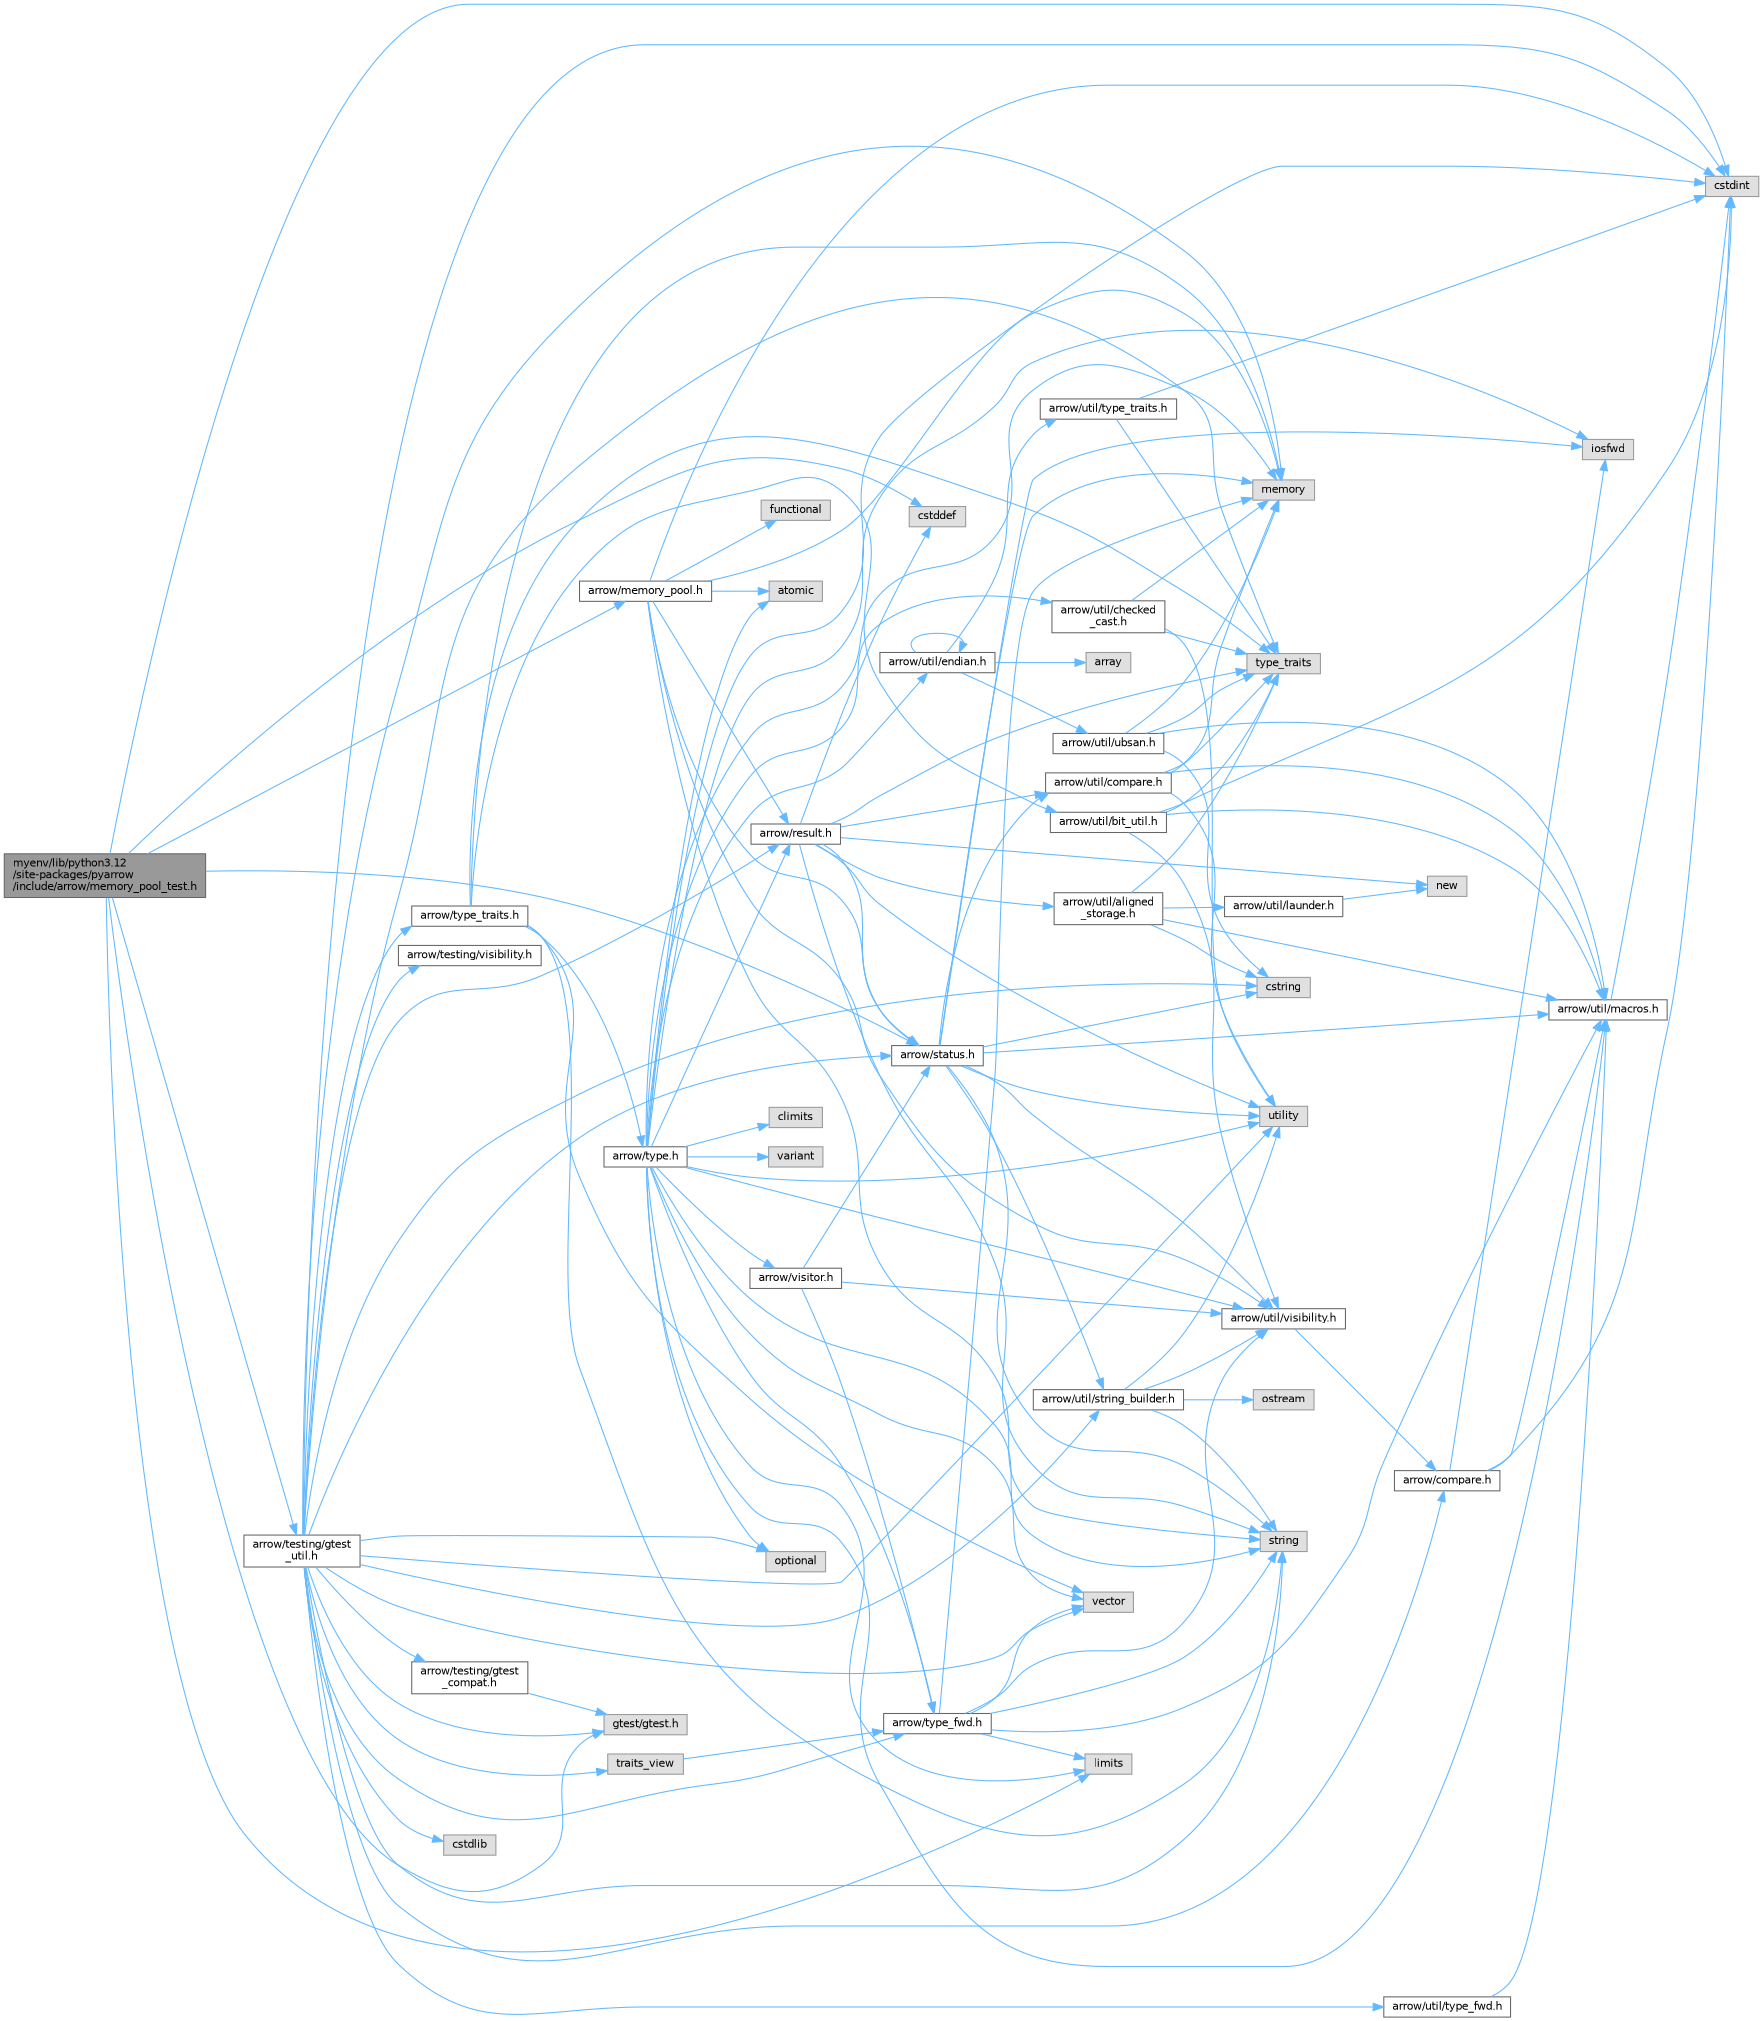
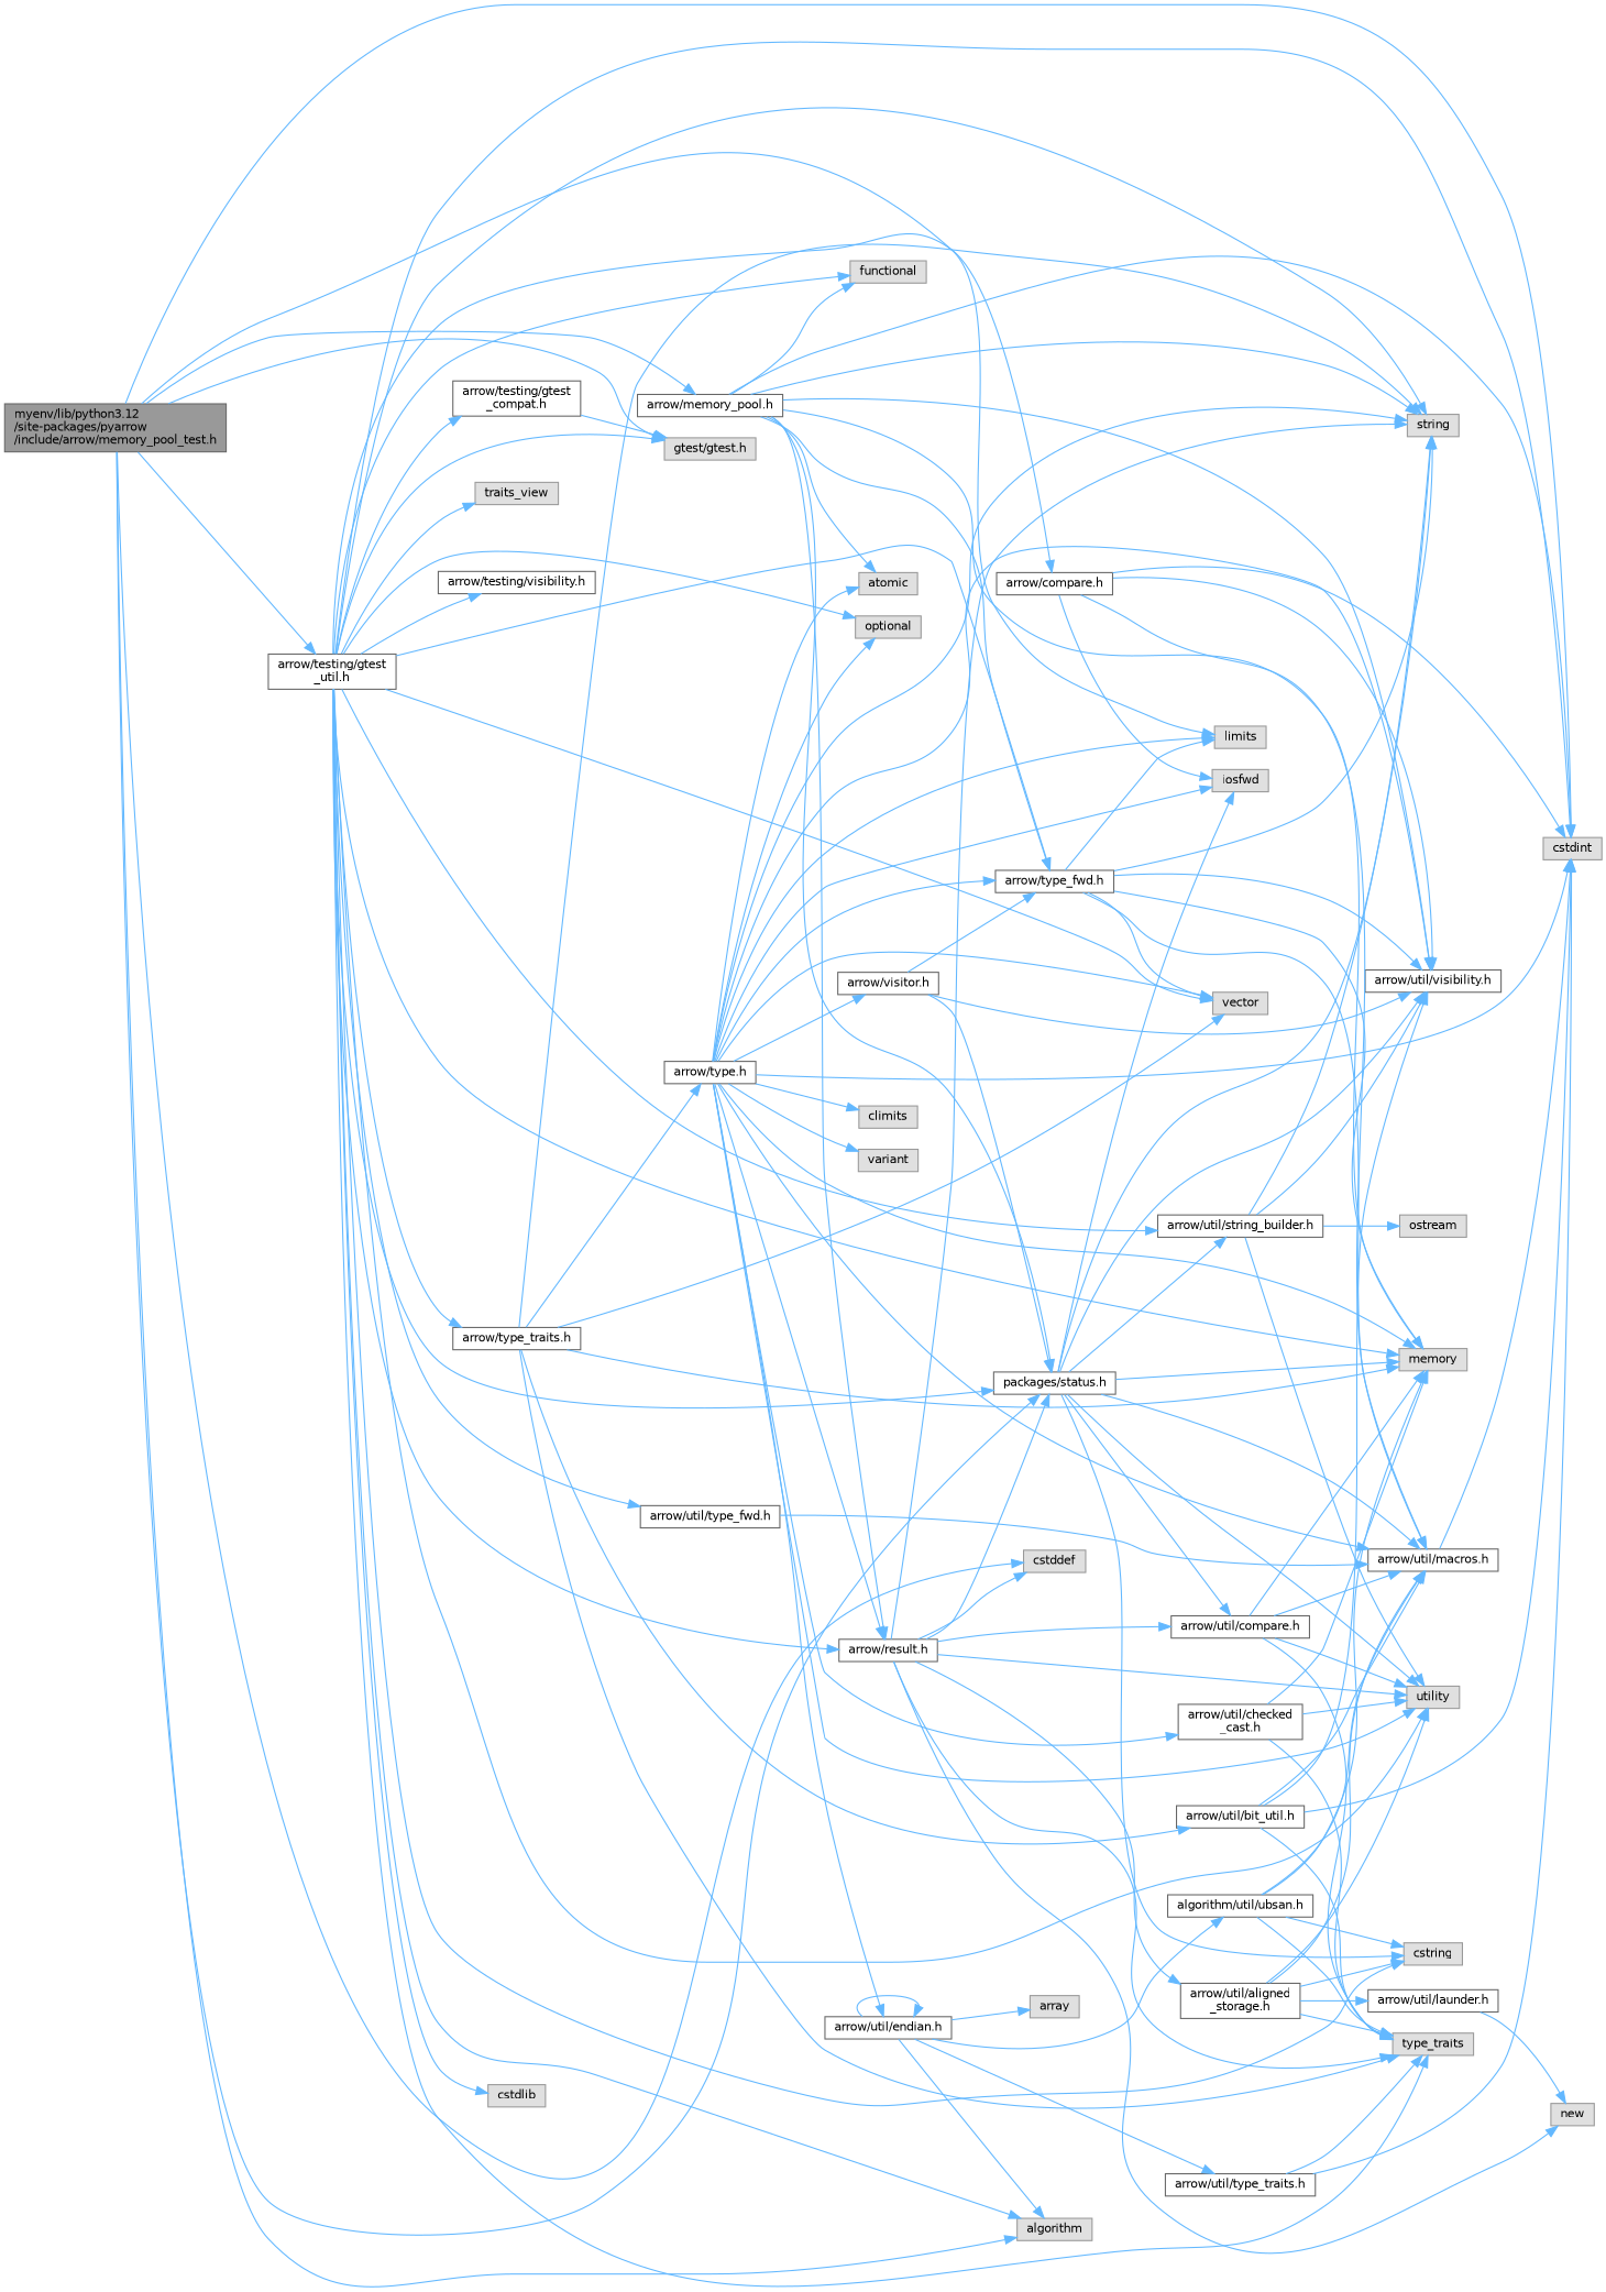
  digraph {
    rankdir=LR
    node [color=grey40 fillcolor=white fontname=Helvetica fontsize=10 shape=box style=filled]
    edge [color=steelblue1 fontname=Helvetica fontsize=10 labelfontname=Helvetica labelfontsize=10 style=solid]
    n1 [color=gray40 fillcolor=grey60 fontcolor=black height=0.2 label="myenv/lib/python3.12\l/site-packages/pyarrow\l/include/arrow/memory_pool_test.h" width=0.4]
+   n2 [color=grey60 fillcolor="#E0E0E0" height=0.2 label=algorithm width=0.4]
    n3 [color=grey60 fillcolor="#E0E0E0" height=0.2 label=cstddef width=0.4]
    n4 [color=grey60 fillcolor="#E0E0E0" height=0.2 label=cstdint width=0.4]
    n5 [color=grey60 fillcolor="#E0E0E0" height=0.2 label=limits width=0.4]
    n6 [color=grey60 fillcolor="#E0E0E0" height=0.2 label="gtest/gtest.h" width=0.4]
    n7 [height=0.2 label="arrow/memory_pool.h" width=0.4]
-   n8 [height=0.2 label="arrow/status.h" width=0.4]
+   n8 [height=0.2 label="packages/status.h" width=0.4]
    n9 [height=0.2 label="arrow/testing/gtest\l_util.h" width=0.4]
    n10 [color=grey60 fillcolor="#E0E0E0" height=0.2 label=atomic width=0.4]
    n11 [color=grey60 fillcolor="#E0E0E0" height=0.2 label=functional width=0.4]
    n12 [color=grey60 fillcolor="#E0E0E0" height=0.2 label=memory width=0.4]
    n13 [color=grey60 fillcolor="#E0E0E0" height=0.2 label=string width=0.4]
    n14 [height=0.2 label="arrow/result.h" width=0.4]
    n15 [height=0.2 label="arrow/util/visibility.h" width=0.4]
    n16 [height=0.2 label="arrow/type_fwd.h" width=0.4]
    n17 [color=grey60 fillcolor="#E0E0E0" height=0.2 label=utility width=0.4]
    n18 [height=0.2 label="arrow/util/compare.h" width=0.4]
    n19 [color=grey60 fillcolor="#E0E0E0" height=0.2 label=cstring width=0.4]
    n20 [color=grey60 fillcolor="#E0E0E0" height=0.2 label=iosfwd width=0.4]
    n21 [height=0.2 label="arrow/util/macros.h" width=0.4]
    n22 [height=0.2 label="arrow/util/string_builder.h" width=0.4]
    n23 [color=grey60 fillcolor="#E0E0E0" height=0.2 label=type_traits width=0.4]
    n24 [color=grey60 fillcolor="#E0E0E0" height=0.2 label=vector width=0.4]
    n25 [color=grey60 fillcolor="#E0E0E0" height=0.2 label=cstdlib width=0.4]
    n26 [color=grey60 fillcolor="#E0E0E0" height=0.2 label=optional width=0.4]
    n27 [color=grey60 fillcolor="#E0E0E0" height=0.2 label=traits_view width=0.4]
    n28 [height=0.2 label="arrow/compare.h" width=0.4]
    n29 [height=0.2 label="arrow/testing/gtest\l_compat.h" width=0.4]
    n30 [height=0.2 label="arrow/testing/visibility.h" width=0.4]
    n31 [height=0.2 label="arrow/type_traits.h" width=0.4]
    n32 [height=0.2 label="arrow/util/type_fwd.h" width=0.4]
    n33 [color=grey60 fillcolor="#E0E0E0" height=0.2 label=new width=0.4]
    n34 [height=0.2 label="arrow/util/aligned\l_storage.h" width=0.4]
    n35 [height=0.2 label="arrow/util/launder.h" width=0.4]
    n36 [color=grey60 fillcolor="#E0E0E0" height=0.2 label=ostream width=0.4]
    n37 [height=0.2 label="arrow/type.h" width=0.4]
    n38 [height=0.2 label="arrow/util/bit_util.h" width=0.4]
    n39 [color=grey60 fillcolor="#E0E0E0" height=0.2 label=climits width=0.4]
    n40 [color=grey60 fillcolor="#E0E0E0" height=0.2 label=variant width=0.4]
    n41 [height=0.2 label="arrow/util/checked\l_cast.h" width=0.4]
    n42 [height=0.2 label="arrow/util/endian.h" width=0.4]
    n43 [height=0.2 label="arrow/visitor.h" width=0.4]
    n44 [color=grey60 fillcolor="#E0E0E0" height=0.2 label=array width=0.4]
    n45 [height=0.2 label="arrow/util/type_traits.h" width=0.4]
-   n46 [height=0.2 label="arrow/util/ubsan.h" width=0.4]
+   n46 [height=0.2 label="algorithm/util/ubsan.h" width=0.4]
+   n1 -> n2
    n1 -> n3
    n1 -> n4
    n1 -> n5
    n1 -> n6
    n1 -> n7
    n1 -> n8
    n1 -> n9
    n7 -> n4
    n7 -> n8
    n7 -> n10
    n7 -> n11
    n7 -> n12
    n7 -> n13
    n7 -> n14
    n7 -> n15
-   n27 -> n16
+   n7 -> n16
    n8 -> n12
    n8 -> n13
    n8 -> n15
    n8 -> n17
    n8 -> n18
    n8 -> n19
    n8 -> n20
    n8 -> n21
    n8 -> n22
+   n9 -> n2
    n9 -> n4
    n9 -> n6
    n9 -> n8
+   n9 -> n11
    n9 -> n12
    n9 -> n13
    n9 -> n14
    n9 -> n16
    n9 -> n17
    n9 -> n19
    n9 -> n22
    n9 -> n23
    n9 -> n24
    n9 -> n25
    n9 -> n26
    n9 -> n27
    n9 -> n28
    n9 -> n29
    n9 -> n30
    n9 -> n31
    n9 -> n32
    n14 -> n3
    n14 -> n8
    n14 -> n13
    n14 -> n17
    n14 -> n18
    n14 -> n23
    n14 -> n33
    n14 -> n34
    n16 -> n5
    n16 -> n12
    n16 -> n13
    n16 -> n15
    n16 -> n21
    n16 -> n24
    n18 -> n12
    n18 -> n17
    n18 -> n21
    n18 -> n23
    n21 -> n4
    n22 -> n13
    n22 -> n15
    n22 -> n17
    n22 -> n36
    n28 -> n4
-   n15 -> n28
+   n28 -> n15
    n28 -> n20
    n28 -> n21
    n29 -> n6
    n31 -> n12
    n31 -> n13
    n31 -> n23
    n31 -> n24
    n31 -> n37
    n31 -> n38
    n32 -> n21
+   n34 -> n17
    n34 -> n19
    n34 -> n21
    n34 -> n23
    n34 -> n35
    n35 -> n33
    n37 -> n4
    n37 -> n5
    n37 -> n10
    n37 -> n12
    n37 -> n13
    n37 -> n14
    n37 -> n15
    n37 -> n16
    n37 -> n17
    n37 -> n20
    n37 -> n21
    n37 -> n24
    n37 -> n26
    n37 -> n39
    n37 -> n40
    n37 -> n41
    n37 -> n42
    n37 -> n43
    n38 -> n4
    n38 -> n15
    n38 -> n21
    n38 -> n23
    n41 -> n12
    n41 -> n17
    n41 -> n23
+   n42 -> n2
    n42 -> n42
    n42 -> n44
    n42 -> n45
    n42 -> n46
    n43 -> n8
    n43 -> n15
    n43 -> n16
    n45 -> n4
    n45 -> n23
    n46 -> n12
    n46 -> n19
    n46 -> n21
    n46 -> n23
  }
